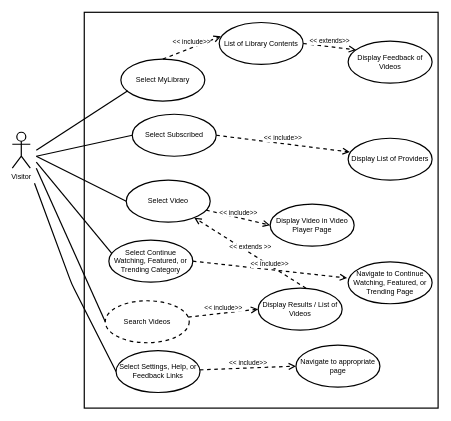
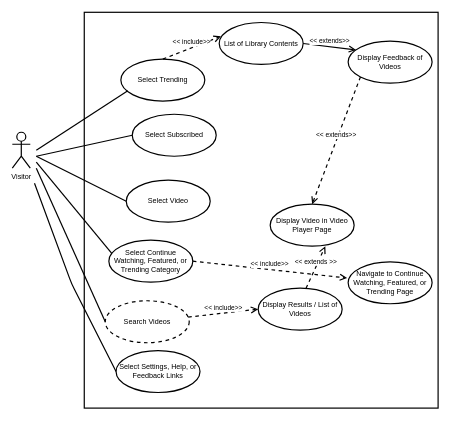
  <mxCell id="0" />
  <mxCell id="1" parent="0" />
  <mxCell id="2" value="" style="rounded=0;whiteSpace=wrap;html=1;fillColor=none;glass=0;strokeWidth=2;" parent="1" vertex="1"><mxGeometry x="140" y="20" width="590" height="660" as="geometry" /></mxCell>
  <mxCell id="3" value="Visitor" style="shape=umlActor;verticalLabelPosition=bottom;labelBackgroundColor=#ffffff;verticalAlign=top;html=1;outlineConnect=0;fillColor=none;strokeWidth=2;" parent="1" vertex="1"><mxGeometry x="20" y="220" width="30" height="60" as="geometry" /></mxCell>
- <mxCell id="4" value="Select MyLibrary" style="ellipse;whiteSpace=wrap;html=1;fillColor=none;strokeWidth=2;" parent="1" vertex="1"><mxGeometry x="201" y="98" width="140" height="70" as="geometry" /></mxCell>
+ <mxCell id="4" value="Select Trending" style="ellipse;whiteSpace=wrap;html=1;fillColor=none;strokeWidth=2;" parent="1" vertex="1"><mxGeometry x="201" y="98" width="140" height="70" as="geometry" /></mxCell>
  <mxCell id="5" value="Display Feedback of Videos" style="ellipse;whiteSpace=wrap;html=1;fillColor=none;strokeWidth=2;" parent="1" vertex="1"><mxGeometry x="580" y="68" width="140" height="70" as="geometry" /></mxCell>
  <mxCell id="6" value="Select Video" style="ellipse;whiteSpace=wrap;html=1;fillColor=none;strokeWidth=2;" parent="1" vertex="1"><mxGeometry x="210" y="300" width="140" height="70" as="geometry" /></mxCell>
  <mxCell id="7" value="Display Video in Video Player Page" style="ellipse;whiteSpace=wrap;html=1;fillColor=none;strokeWidth=2;" parent="1" vertex="1"><mxGeometry x="450" y="340" width="140" height="70" as="geometry" /></mxCell>
- <mxCell id="8" value="&amp;lt;&amp;lt; include&amp;gt;&amp;gt;" style="html=1;verticalAlign=bottom;endArrow=open;dashed=1;endSize=8;entryX=0;entryY=0.5;entryDx=0;entryDy=0;strokeWidth=2;" parent="1" source="6" target="7" edge="1"><mxGeometry relative="1" as="geometry"><mxPoint x="370" y="400" as="sourcePoint" /><mxPoint x="450" y="400" as="targetPoint" /></mxGeometry></mxCell>
  <mxCell id="9" value="" style="endArrow=none;html=1;entryX=0.083;entryY=0.757;entryDx=0;entryDy=0;entryPerimeter=0;strokeWidth=2;" parent="1" target="4" edge="1"><mxGeometry width="50" height="50" relative="1" as="geometry"><mxPoint x="60" y="250" as="sourcePoint" /><mxPoint x="90" y="90" as="targetPoint" /><Array as="points" /></mxGeometry></mxCell>
  <mxCell id="10" value="" style="endArrow=none;html=1;entryX=0;entryY=0.5;entryDx=0;entryDy=0;strokeWidth=2;" parent="1" target="6" edge="1"><mxGeometry width="50" height="50" relative="1" as="geometry"><mxPoint x="60" y="260" as="sourcePoint" /><mxPoint x="201.62" y="282.99" as="targetPoint" /><Array as="points" /></mxGeometry></mxCell>
  <mxCell id="11" value="Search Videos" style="ellipse;whiteSpace=wrap;html=1;fillColor=none;strokeWidth=2;dashed=1;" parent="1" vertex="1"><mxGeometry x="175" y="501" width="140" height="70" as="geometry" /></mxCell>
  <mxCell id="12" value="Display Results / List of Videos" style="ellipse;whiteSpace=wrap;html=1;fillColor=none;strokeWidth=2;" parent="1" vertex="1"><mxGeometry x="430" y="480" width="140" height="70" as="geometry" /></mxCell>
  <mxCell id="13" value="&amp;lt;&amp;lt; include&amp;gt;&amp;gt;" style="html=1;verticalAlign=bottom;endArrow=open;dashed=1;endSize=8;entryX=0;entryY=0.5;entryDx=0;entryDy=0;strokeWidth=2;" parent="1" source="11" target="12" edge="1"><mxGeometry relative="1" as="geometry"><mxPoint x="380" y="510" as="sourcePoint" /><mxPoint x="460" y="510" as="targetPoint" /></mxGeometry></mxCell>
  <mxCell id="14" value="" style="endArrow=none;html=1;entryX=0;entryY=0.5;entryDx=0;entryDy=0;strokeWidth=2;" parent="1" target="11" edge="1"><mxGeometry width="50" height="50" relative="1" as="geometry"><mxPoint x="60" y="280" as="sourcePoint" /><mxPoint x="211.62" y="392.99" as="targetPoint" /><Array as="points" /></mxGeometry></mxCell>
+ <mxCell id="15" value="&amp;lt;&amp;lt; extends&amp;gt;&amp;gt;" style="html=1;verticalAlign=bottom;endArrow=open;dashed=1;endSize=8;exitX=0;exitY=1;exitDx=0;exitDy=0;entryX=0.5;entryY=0;entryDx=0;entryDy=0;strokeWidth=2;" parent="1" source="5" target="7" edge="1"><mxGeometry relative="1" as="geometry"><mxPoint x="529.997" y="180.003" as="sourcePoint" /><mxPoint x="636.66" y="205.1" as="targetPoint" /></mxGeometry></mxCell>
  <mxCell id="16" value="Select Subscribed" style="ellipse;whiteSpace=wrap;html=1;fillColor=none;strokeWidth=2;" parent="1" vertex="1"><mxGeometry x="220" y="190" width="140" height="70" as="geometry" /></mxCell>
  <mxCell id="17" value="" style="endArrow=none;html=1;entryX=0;entryY=0.5;entryDx=0;entryDy=0;strokeWidth=2;" parent="1" target="16" edge="1"><mxGeometry width="50" height="50" relative="1" as="geometry"><mxPoint x="60" y="260" as="sourcePoint" /><mxPoint x="231.62" y="162.99" as="targetPoint" /><Array as="points" /></mxGeometry></mxCell>
- <mxCell id="18" value="&amp;lt;&amp;lt; include&amp;gt;&amp;gt;" style="html=1;verticalAlign=bottom;endArrow=open;dashed=1;endSize=8;entryX=0.021;entryY=0.329;entryDx=0;entryDy=0;exitX=1;exitY=0.5;exitDx=0;exitDy=0;entryPerimeter=0;strokeWidth=2;" parent="1" source="16" target="19" edge="1"><mxGeometry relative="1" as="geometry"><mxPoint x="360" y="220" as="sourcePoint" /><mxPoint x="480" y="190" as="targetPoint" /></mxGeometry></mxCell>
- <mxCell id="19" value="Display List of Providers" style="ellipse;whiteSpace=wrap;html=1;fillColor=none;strokeWidth=2;" parent="1" vertex="1"><mxGeometry x="580" y="230" width="140" height="70" as="geometry" /></mxCell>
  <mxCell id="20" style="edgeStyle=orthogonalEdgeStyle;rounded=0;orthogonalLoop=1;jettySize=auto;html=1;exitX=0.5;exitY=1;exitDx=0;exitDy=0;strokeWidth=2;" parent="1" source="2" target="2" edge="1"><mxGeometry relative="1" as="geometry" /></mxCell>
- <mxCell id="21" value="&amp;lt;&amp;lt; extends &amp;gt;&amp;gt;" style="html=1;verticalAlign=bottom;endArrow=open;dashed=1;endSize=8;exitX=0.57;exitY=0.003;exitDx=0;exitDy=0;exitPerimeter=0;strokeWidth=2;" parent="1" source="12" target="6" edge="1"><mxGeometry relative="1" as="geometry"><mxPoint x="373.337" y="479.903" as="sourcePoint" /><mxPoint x="480" y="505" as="targetPoint" /></mxGeometry></mxCell>
+ <mxCell id="21" value="&amp;lt;&amp;lt; extends &amp;gt;&amp;gt;" style="html=1;verticalAlign=bottom;endArrow=open;dashed=1;endSize=8;entryX=0.657;entryY=1;entryDx=0;entryDy=0;entryPerimeter=0;exitX=0.57;exitY=0.003;exitDx=0;exitDy=0;exitPerimeter=0;strokeWidth=2;" parent="1" source="12" target="7" edge="1"><mxGeometry relative="1" as="geometry"><mxPoint x="373.337" y="479.903" as="sourcePoint" /><mxPoint x="480" y="505" as="targetPoint" /></mxGeometry></mxCell>
  <mxCell id="22" value="&amp;lt;&amp;lt; include&amp;gt;&amp;gt;" style="html=1;verticalAlign=bottom;endArrow=open;dashed=1;endSize=8;entryX=0.021;entryY=0.329;entryDx=0;entryDy=0;exitX=0.5;exitY=0;exitDx=0;exitDy=0;entryPerimeter=0;strokeWidth=2;" edge="1" parent="1" target="23" source="4"><mxGeometry relative="1" as="geometry"><mxPoint x="370" y="235" as="sourcePoint" /><mxPoint x="490" y="200" as="targetPoint" /></mxGeometry></mxCell>
  <mxCell id="23" value="List of Library Contents" style="ellipse;whiteSpace=wrap;html=1;fillColor=none;strokeWidth=2;" vertex="1" parent="1"><mxGeometry x="365" y="37" width="140" height="70" as="geometry" /></mxCell>
- <mxCell id="24" value="&amp;lt;&amp;lt; extends&amp;gt;&amp;gt;" style="html=1;verticalAlign=bottom;endArrow=open;dashed=1;endSize=8;exitX=1;exitY=0.5;exitDx=0;exitDy=0;entryX=0.095;entryY=0.211;entryDx=0;entryDy=0;strokeWidth=2;entryPerimeter=0;" edge="1" parent="1" source="23" target="5"><mxGeometry relative="1" as="geometry"><mxPoint x="577.18" y="111.586" as="sourcePoint" /><mxPoint x="530" y="350" as="targetPoint" /></mxGeometry></mxCell>
+ <mxCell id="24" value="&amp;lt;&amp;lt; extends&amp;gt;&amp;gt;" style="html=1;verticalAlign=bottom;endArrow=open;dashed=0;endSize=8;exitX=1;exitY=0.5;exitDx=0;exitDy=0;entryX=0.095;entryY=0.211;entryDx=0;entryDy=0;strokeWidth=2;entryPerimeter=0;" edge="1" parent="1" source="23" target="5"><mxGeometry relative="1" as="geometry"><mxPoint x="577.18" y="111.586" as="sourcePoint" /><mxPoint x="530" y="350" as="targetPoint" /></mxGeometry></mxCell>
  <mxCell id="25" value="Select Continue Watching, Featured, or Trending Category" style="ellipse;whiteSpace=wrap;html=1;fillColor=none;strokeWidth=2;" vertex="1" parent="1"><mxGeometry x="181" y="400" width="140" height="70" as="geometry" /></mxCell>
  <mxCell id="26" value="" style="endArrow=none;html=1;strokeWidth=2;entryX=0.032;entryY=0.309;entryDx=0;entryDy=0;entryPerimeter=0;" edge="1" parent="1" target="25"><mxGeometry width="50" height="50" relative="1" as="geometry"><mxPoint x="60" y="270" as="sourcePoint" /><mxPoint x="175" y="526" as="targetPoint" /><Array as="points" /></mxGeometry></mxCell>
  <mxCell id="27" value="Navigate to Continue Watching, Featured, or Trending Page" style="ellipse;whiteSpace=wrap;html=1;fillColor=none;strokeWidth=2;" vertex="1" parent="1"><mxGeometry x="580" y="436" width="140" height="70" as="geometry" /></mxCell>
  <mxCell id="28" value="&amp;lt;&amp;lt; include&amp;gt;&amp;gt;" style="html=1;verticalAlign=bottom;endArrow=open;dashed=1;endSize=8;entryX=-0.012;entryY=0.387;entryDx=0;entryDy=0;strokeWidth=2;entryPerimeter=0;exitX=1;exitY=0.5;exitDx=0;exitDy=0;" edge="1" parent="1" source="25" target="27"><mxGeometry relative="1" as="geometry"><mxPoint x="326.998" y="440.998" as="sourcePoint" /><mxPoint x="433.6" y="466.16" as="targetPoint" /></mxGeometry></mxCell>
  <mxCell id="29" value="Select Settings, Help, or Feedback Links" style="ellipse;whiteSpace=wrap;html=1;fillColor=none;strokeWidth=2;" vertex="1" parent="1"><mxGeometry x="193" y="584" width="140" height="70" as="geometry" /></mxCell>
- <mxCell id="30" value="Navigate to appropriate page" style="ellipse;whiteSpace=wrap;html=1;fillColor=none;strokeWidth=2;" vertex="1" parent="1"><mxGeometry x="493" y="575" width="140" height="70" as="geometry" /></mxCell>
- <mxCell id="31" value="&amp;lt;&amp;lt; include&amp;gt;&amp;gt;" style="html=1;verticalAlign=bottom;endArrow=open;dashed=1;endSize=8;entryX=0;entryY=0.5;entryDx=0;entryDy=0;strokeWidth=2;" edge="1" parent="1" source="29" target="30"><mxGeometry relative="1" as="geometry"><mxPoint x="420" y="550" as="sourcePoint" /><mxPoint x="500" y="550" as="targetPoint" /></mxGeometry></mxCell>
  <mxCell id="32" value="" style="endArrow=none;html=1;entryX=0;entryY=0.5;entryDx=0;entryDy=0;strokeWidth=2;" edge="1" parent="1" target="29"><mxGeometry width="50" height="50" relative="1" as="geometry"><mxPoint x="57" y="305" as="sourcePoint" /><mxPoint x="251.62" y="432.99" as="targetPoint" /><Array as="points"><mxPoint x="119" y="473" /></Array></mxGeometry></mxCell>
